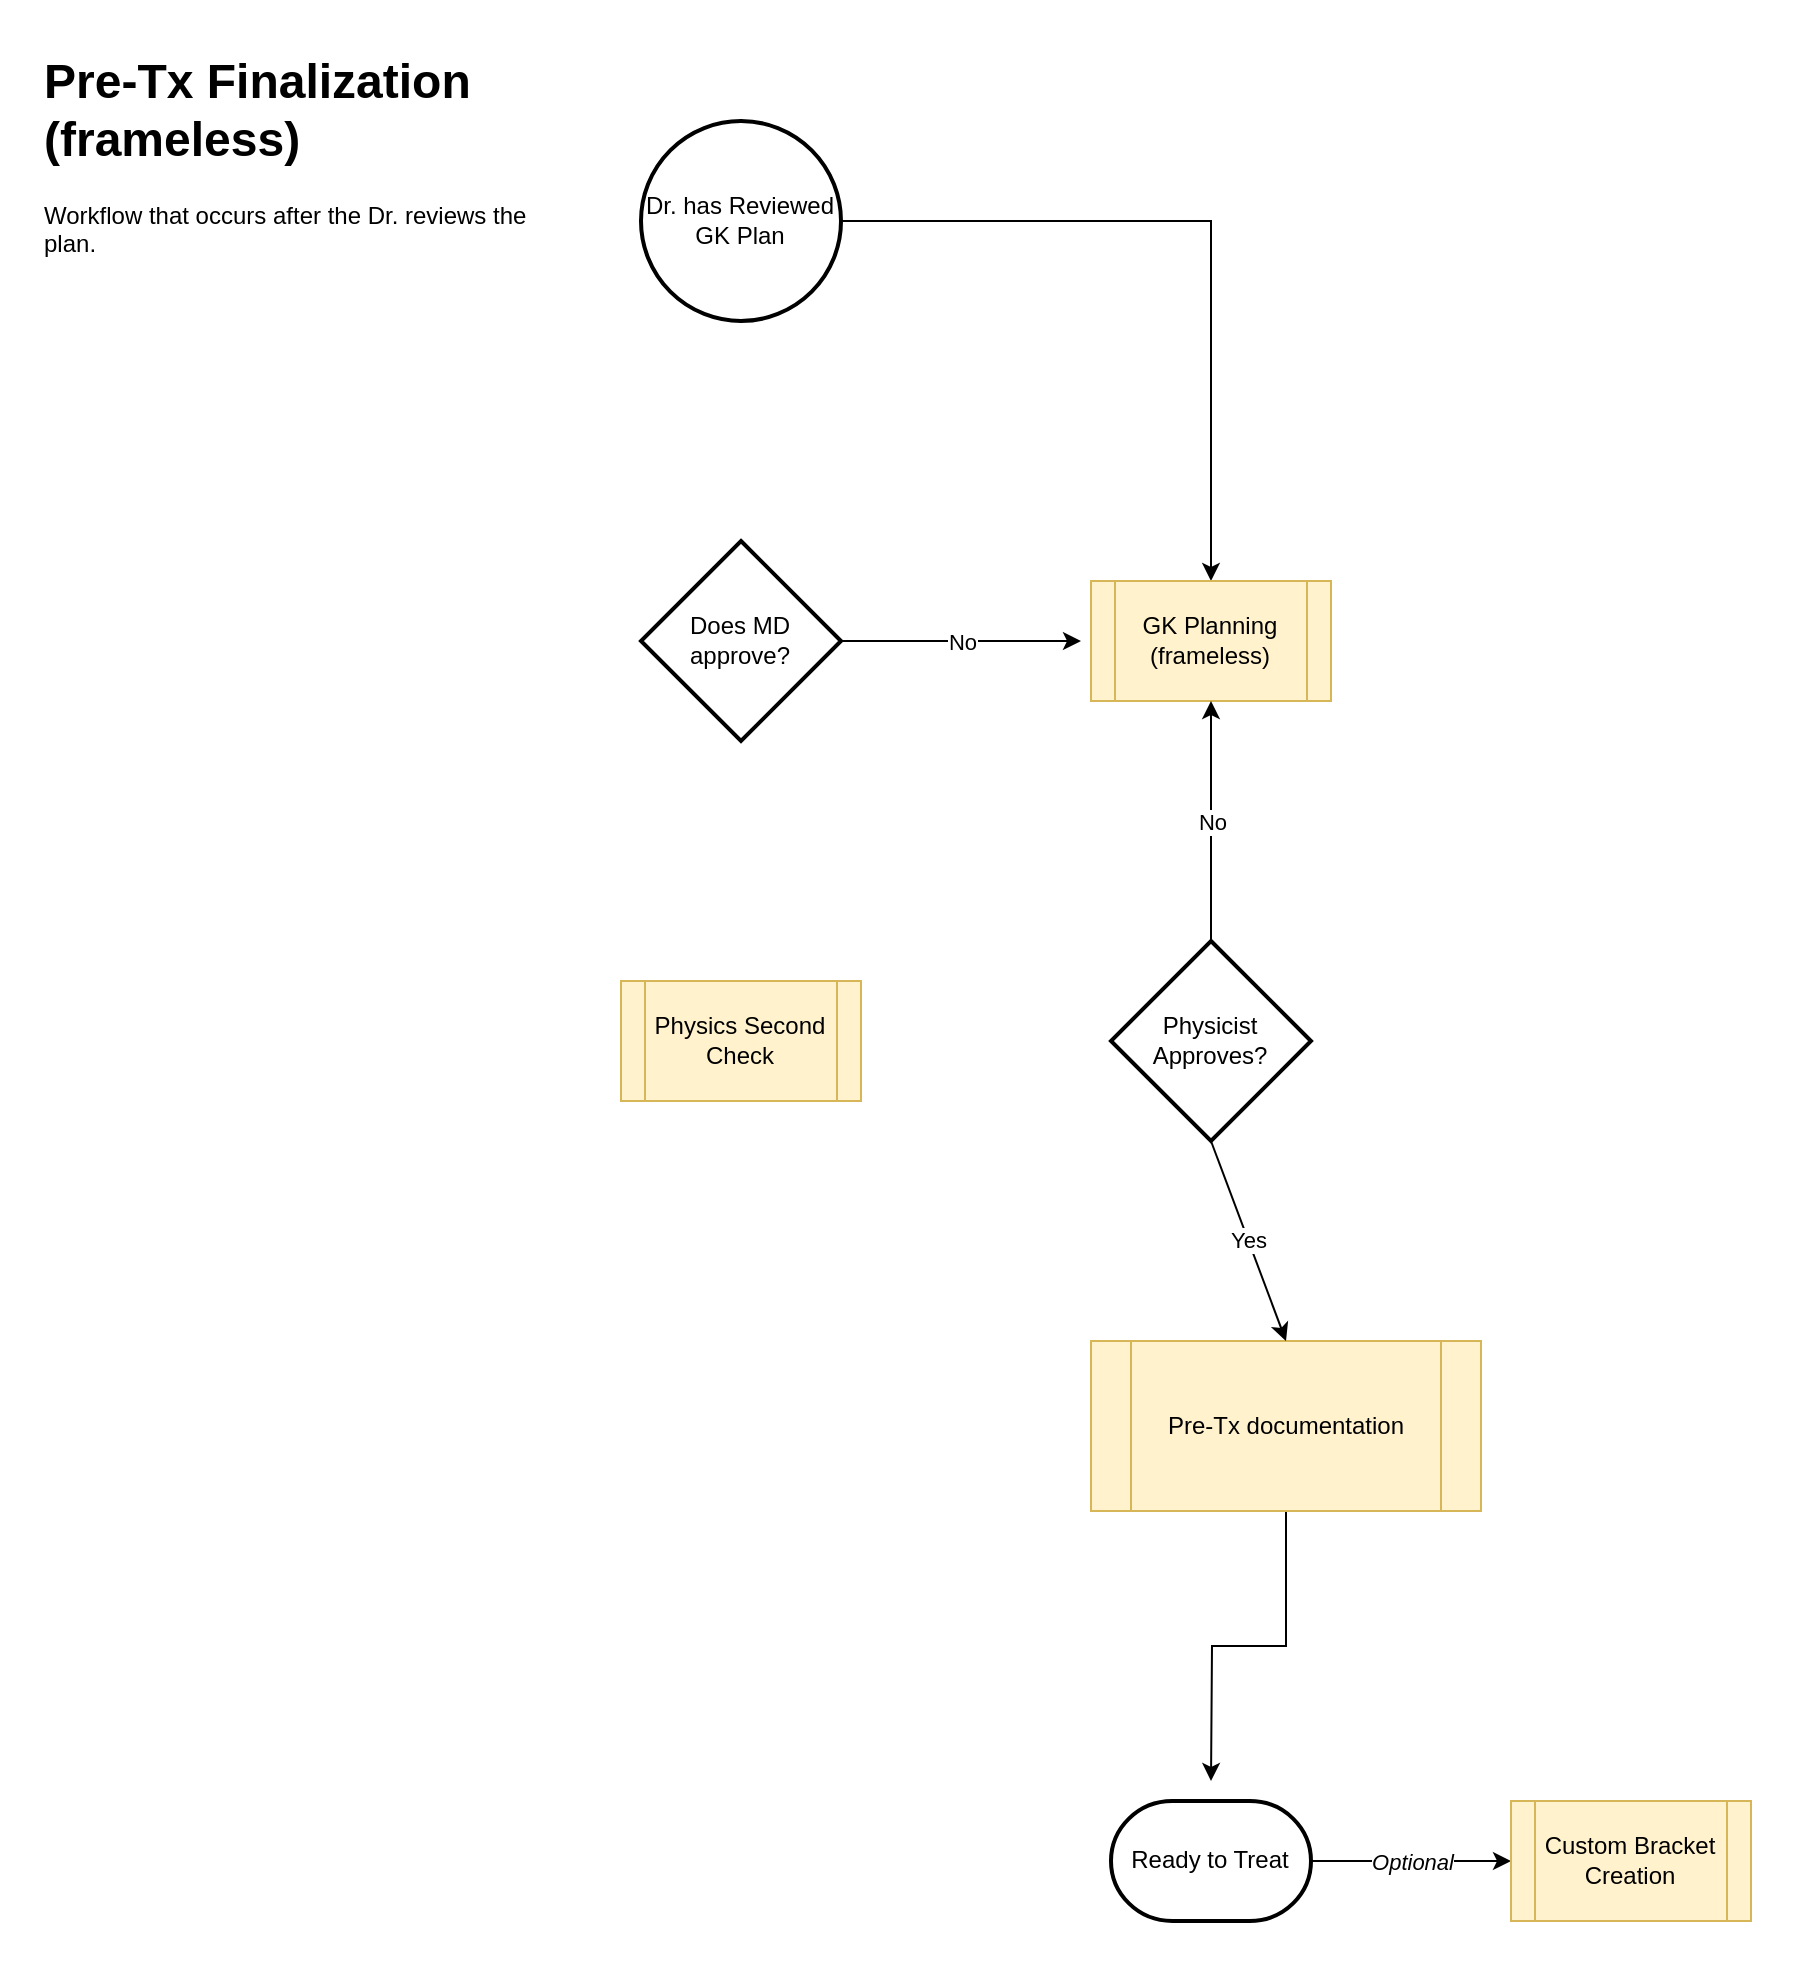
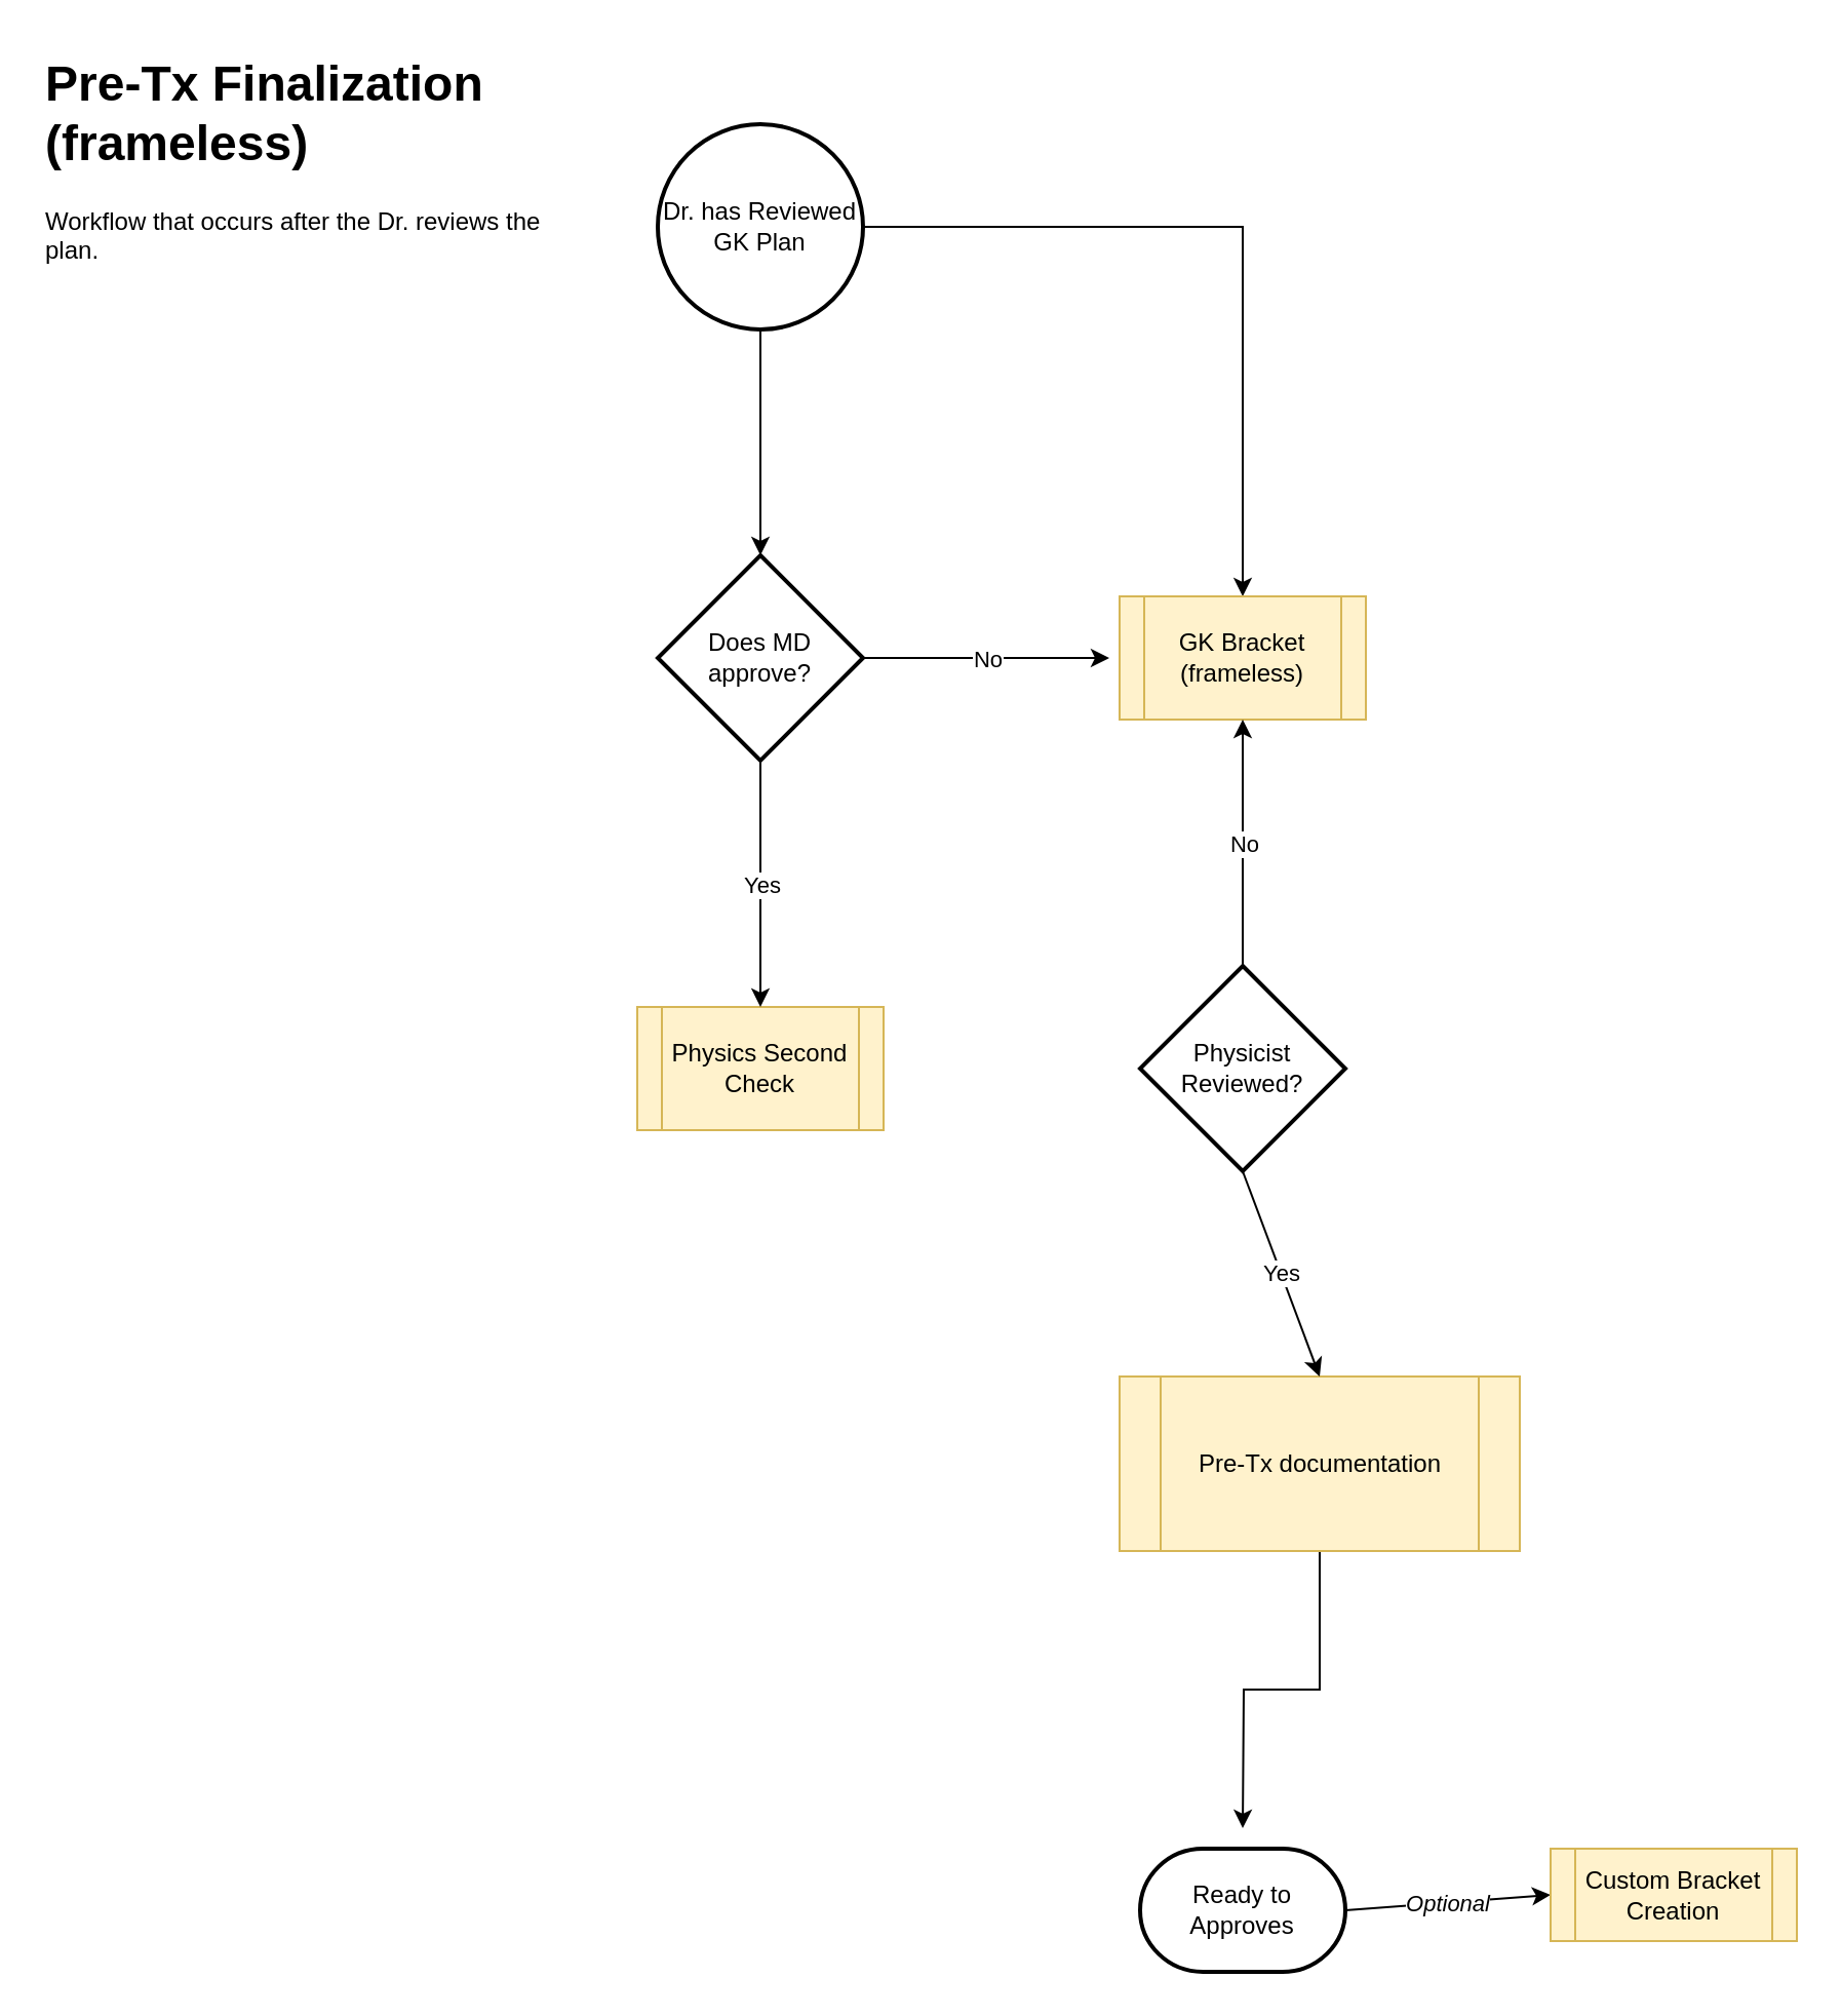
  <mxCell id="0" />
  <mxCell id="1" parent="0" />
  <mxCell id="2" style="edgeStyle=orthogonalEdgeStyle;rounded=0;orthogonalLoop=1;jettySize=auto;html=1;" edge="1" parent="1" source="3" target="6"><mxGeometry relative="1" as="geometry" /></mxCell>
  <mxCell id="3" value="Dr. has Reviewed GK Plan" style="strokeWidth=2;html=1;shape=mxgraph.flowchart.start_2;whiteSpace=wrap;" vertex="1" parent="1"><mxGeometry x="320" y="60" width="100" height="100" as="geometry" /></mxCell>
  <mxCell id="4" value="Does MD approve?" style="strokeWidth=2;html=1;shape=mxgraph.flowchart.decision;whiteSpace=wrap;" vertex="1" parent="1"><mxGeometry x="320" y="270" width="100" height="100" as="geometry" /></mxCell>
- <mxCell id="6" value="GK Planning (frameless)" style="shape=process;whiteSpace=wrap;html=1;backgroundOutline=1;fillColor=#fff2cc;strokeColor=#d6b656;" vertex="1" parent="1"><mxGeometry x="545" y="290" width="120" height="60" as="geometry" /></mxCell>
+ <mxCell id="5" style="edgeStyle=orthogonalEdgeStyle;rounded=0;orthogonalLoop=1;jettySize=auto;html=1;entryX=0.5;entryY=0;entryDx=0;entryDy=0;entryPerimeter=0;" edge="1" parent="1" source="3" target="4"><mxGeometry relative="1" as="geometry" /></mxCell>
+ <mxCell id="6" value="GK Bracket (frameless)" style="shape=process;whiteSpace=wrap;html=1;backgroundOutline=1;fillColor=#fff2cc;strokeColor=#d6b656;" vertex="1" parent="1"><mxGeometry x="545" y="290" width="120" height="60" as="geometry" /></mxCell>
  <mxCell id="7" value="Physics Second Check" style="shape=process;whiteSpace=wrap;html=1;backgroundOutline=1;fillColor=#fff2cc;strokeColor=#d6b656;" vertex="1" parent="1"><mxGeometry x="310" y="490" width="120" height="60" as="geometry" /></mxCell>
- <mxCell id="8" value="Physicist Approves?" style="strokeWidth=2;html=1;shape=mxgraph.flowchart.decision;whiteSpace=wrap;" vertex="1" parent="1"><mxGeometry x="555" y="470" width="100" height="100" as="geometry" /></mxCell>
+ <mxCell id="8" value="Physicist Reviewed?" style="strokeWidth=2;html=1;shape=mxgraph.flowchart.decision;whiteSpace=wrap;" vertex="1" parent="1"><mxGeometry x="555" y="470" width="100" height="100" as="geometry" /></mxCell>
  <mxCell id="9" style="edgeStyle=orthogonalEdgeStyle;rounded=0;orthogonalLoop=1;jettySize=auto;html=1;" edge="1" parent="1" source="10"><mxGeometry relative="1" as="geometry"><mxPoint x="605" y="890" as="targetPoint" /></mxGeometry></mxCell>
  <mxCell id="10" value="Pre-Tx documentation" style="shape=process;whiteSpace=wrap;html=1;backgroundOutline=1;fillColor=#fff2cc;strokeColor=#d6b656;" vertex="1" parent="1"><mxGeometry x="545" y="670" width="195" height="85" as="geometry" /></mxCell>
- <mxCell id="11" value="Ready to Treat" style="strokeWidth=2;html=1;shape=mxgraph.flowchart.terminator;whiteSpace=wrap;" vertex="1" parent="1"><mxGeometry x="555" y="900" width="100" height="60" as="geometry" /></mxCell>
+ <mxCell id="11" value="Ready to Approves" style="strokeWidth=2;html=1;shape=mxgraph.flowchart.terminator;whiteSpace=wrap;" vertex="1" parent="1"><mxGeometry x="555" y="900" width="100" height="60" as="geometry" /></mxCell>
  <mxCell id="12" value="" style="endArrow=classic;html=1;rounded=0;exitX=1;exitY=0.5;exitDx=0;exitDy=0;exitPerimeter=0;entryX=0;entryY=0.5;entryDx=0;entryDy=0;" edge="1" parent="1" source="11" target="14"><mxGeometry relative="1" as="geometry"><mxPoint x="725" y="930" as="sourcePoint" /><mxPoint x="853" y="940" as="targetPoint" /></mxGeometry></mxCell>
  <mxCell id="13" value="&lt;i&gt;Optional&lt;/i&gt;" style="edgeLabel;resizable=0;html=1;;align=center;verticalAlign=middle;" connectable="0" vertex="1" parent="12"><mxGeometry relative="1" as="geometry" /></mxCell>
- <mxCell id="14" value="Custom Bracket Creation" style="shape=process;whiteSpace=wrap;html=1;backgroundOutline=1;fillColor=#fff2cc;strokeColor=#d6b656;" vertex="1" parent="1"><mxGeometry x="755" y="900" width="120" height="60" as="geometry" /></mxCell>
+ <mxCell id="14" value="Custom Bracket Creation" style="shape=process;whiteSpace=wrap;html=1;backgroundOutline=1;fillColor=#fff2cc;strokeColor=#d6b656;" vertex="1" parent="1"><mxGeometry x="755" y="900" width="120" height="45" as="geometry" /></mxCell>
  <mxCell id="15" value="" style="endArrow=classic;html=1;rounded=0;" edge="1" parent="1"><mxGeometry relative="1" as="geometry"><mxPoint x="420" y="320" as="sourcePoint" /><mxPoint x="540" y="320" as="targetPoint" /></mxGeometry></mxCell>
  <mxCell id="16" value="No" style="edgeLabel;resizable=0;html=1;;align=center;verticalAlign=middle;" connectable="0" vertex="1" parent="15"><mxGeometry relative="1" as="geometry" /></mxCell>
+ <mxCell id="17" value="" style="endArrow=classic;html=1;rounded=0;exitX=0.5;exitY=1;exitDx=0;exitDy=0;exitPerimeter=0;entryX=0.5;entryY=0;entryDx=0;entryDy=0;" edge="1" parent="1" source="4" target="7"><mxGeometry relative="1" as="geometry"><mxPoint x="350" y="410" as="sourcePoint" /><mxPoint x="450" y="410" as="targetPoint" /></mxGeometry></mxCell>
+ <mxCell id="18" value="Yes" style="edgeLabel;resizable=0;html=1;;align=center;verticalAlign=middle;" connectable="0" vertex="1" parent="17"><mxGeometry relative="1" as="geometry" /></mxCell>
  <mxCell id="19" value="" style="endArrow=classic;html=1;rounded=0;exitX=0.5;exitY=1;exitDx=0;exitDy=0;entryX=0.5;entryY=0;entryDx=0;entryDy=0;exitPerimeter=0;" edge="1" parent="1" source="8" target="10"><mxGeometry relative="1" as="geometry"><mxPoint x="850" y="370" as="sourcePoint" /><mxPoint x="850" y="490" as="targetPoint" /></mxGeometry></mxCell>
  <mxCell id="20" value="Yes" style="edgeLabel;resizable=0;html=1;;align=center;verticalAlign=middle;" connectable="0" vertex="1" parent="19"><mxGeometry relative="1" as="geometry" /></mxCell>
  <mxCell id="21" value="" style="endArrow=classic;html=1;rounded=0;exitX=0.5;exitY=0;exitDx=0;exitDy=0;exitPerimeter=0;entryX=0.5;entryY=1;entryDx=0;entryDy=0;" edge="1" parent="1" source="8" target="6"><mxGeometry relative="1" as="geometry"><mxPoint x="710" y="320" as="sourcePoint" /><mxPoint x="830" y="320" as="targetPoint" /></mxGeometry></mxCell>
  <mxCell id="22" value="No" style="edgeLabel;resizable=0;html=1;;align=center;verticalAlign=middle;" connectable="0" vertex="1" parent="21"><mxGeometry relative="1" as="geometry" /></mxCell>
  <mxCell id="23" value="&lt;h1 style=&quot;margin-top: 0px;&quot;&gt;Pre-Tx Finalization (frameless)&lt;br&gt;&lt;/h1&gt;&lt;p&gt;Workflow that occurs after the Dr. reviews the plan.&lt;br&gt;&lt;/p&gt;" style="text;html=1;whiteSpace=wrap;overflow=hidden;rounded=0;" vertex="1" parent="1"><mxGeometry x="20" y="20" width="260" height="120" as="geometry" /></mxCell>
